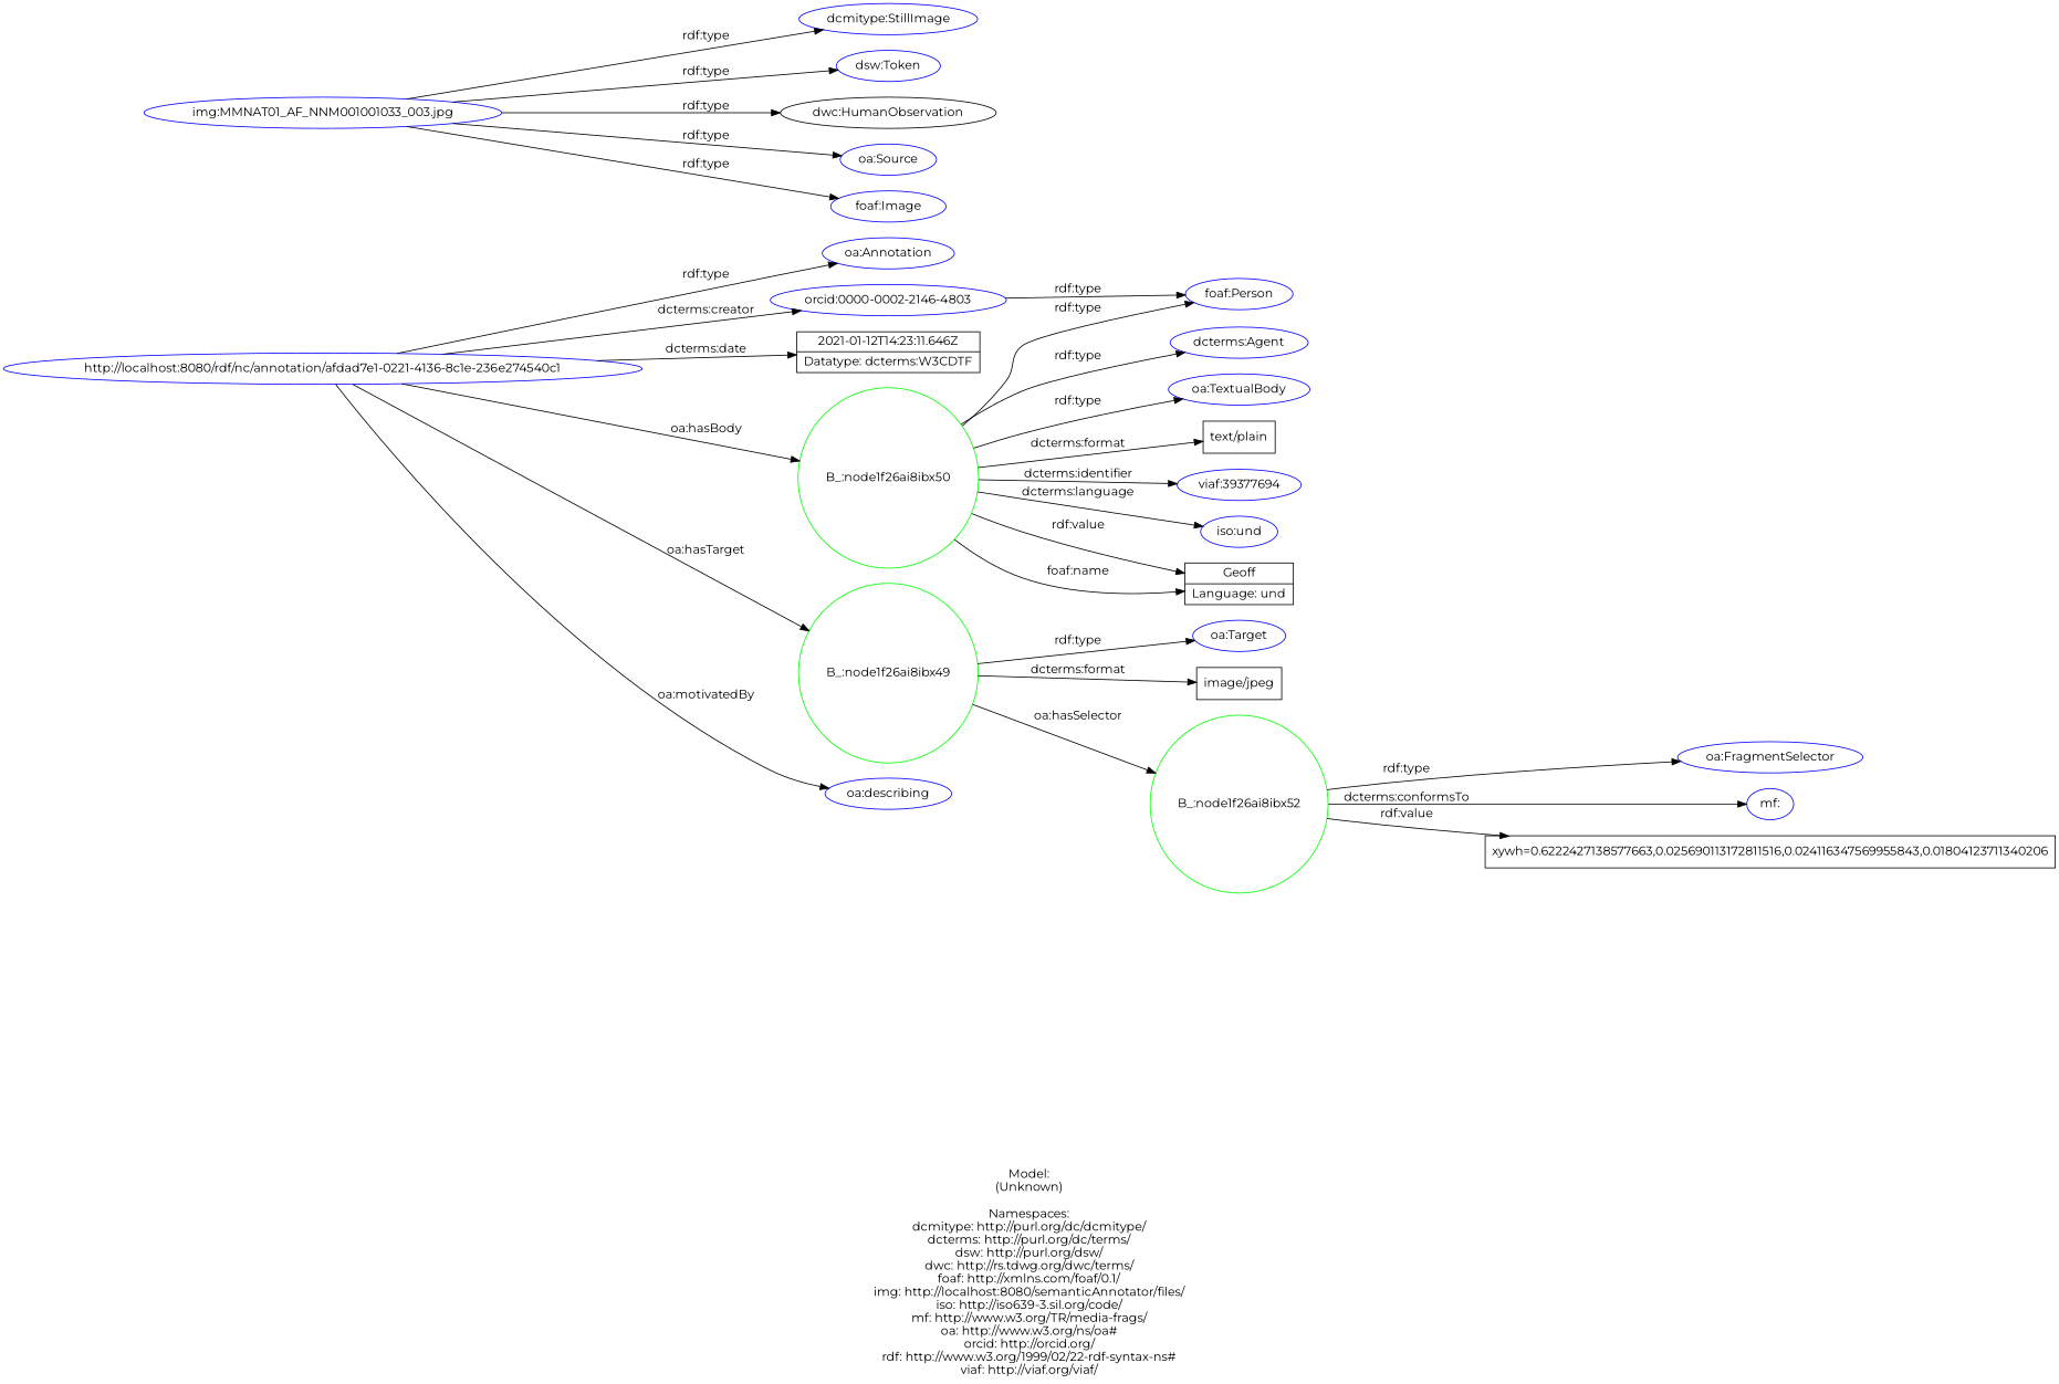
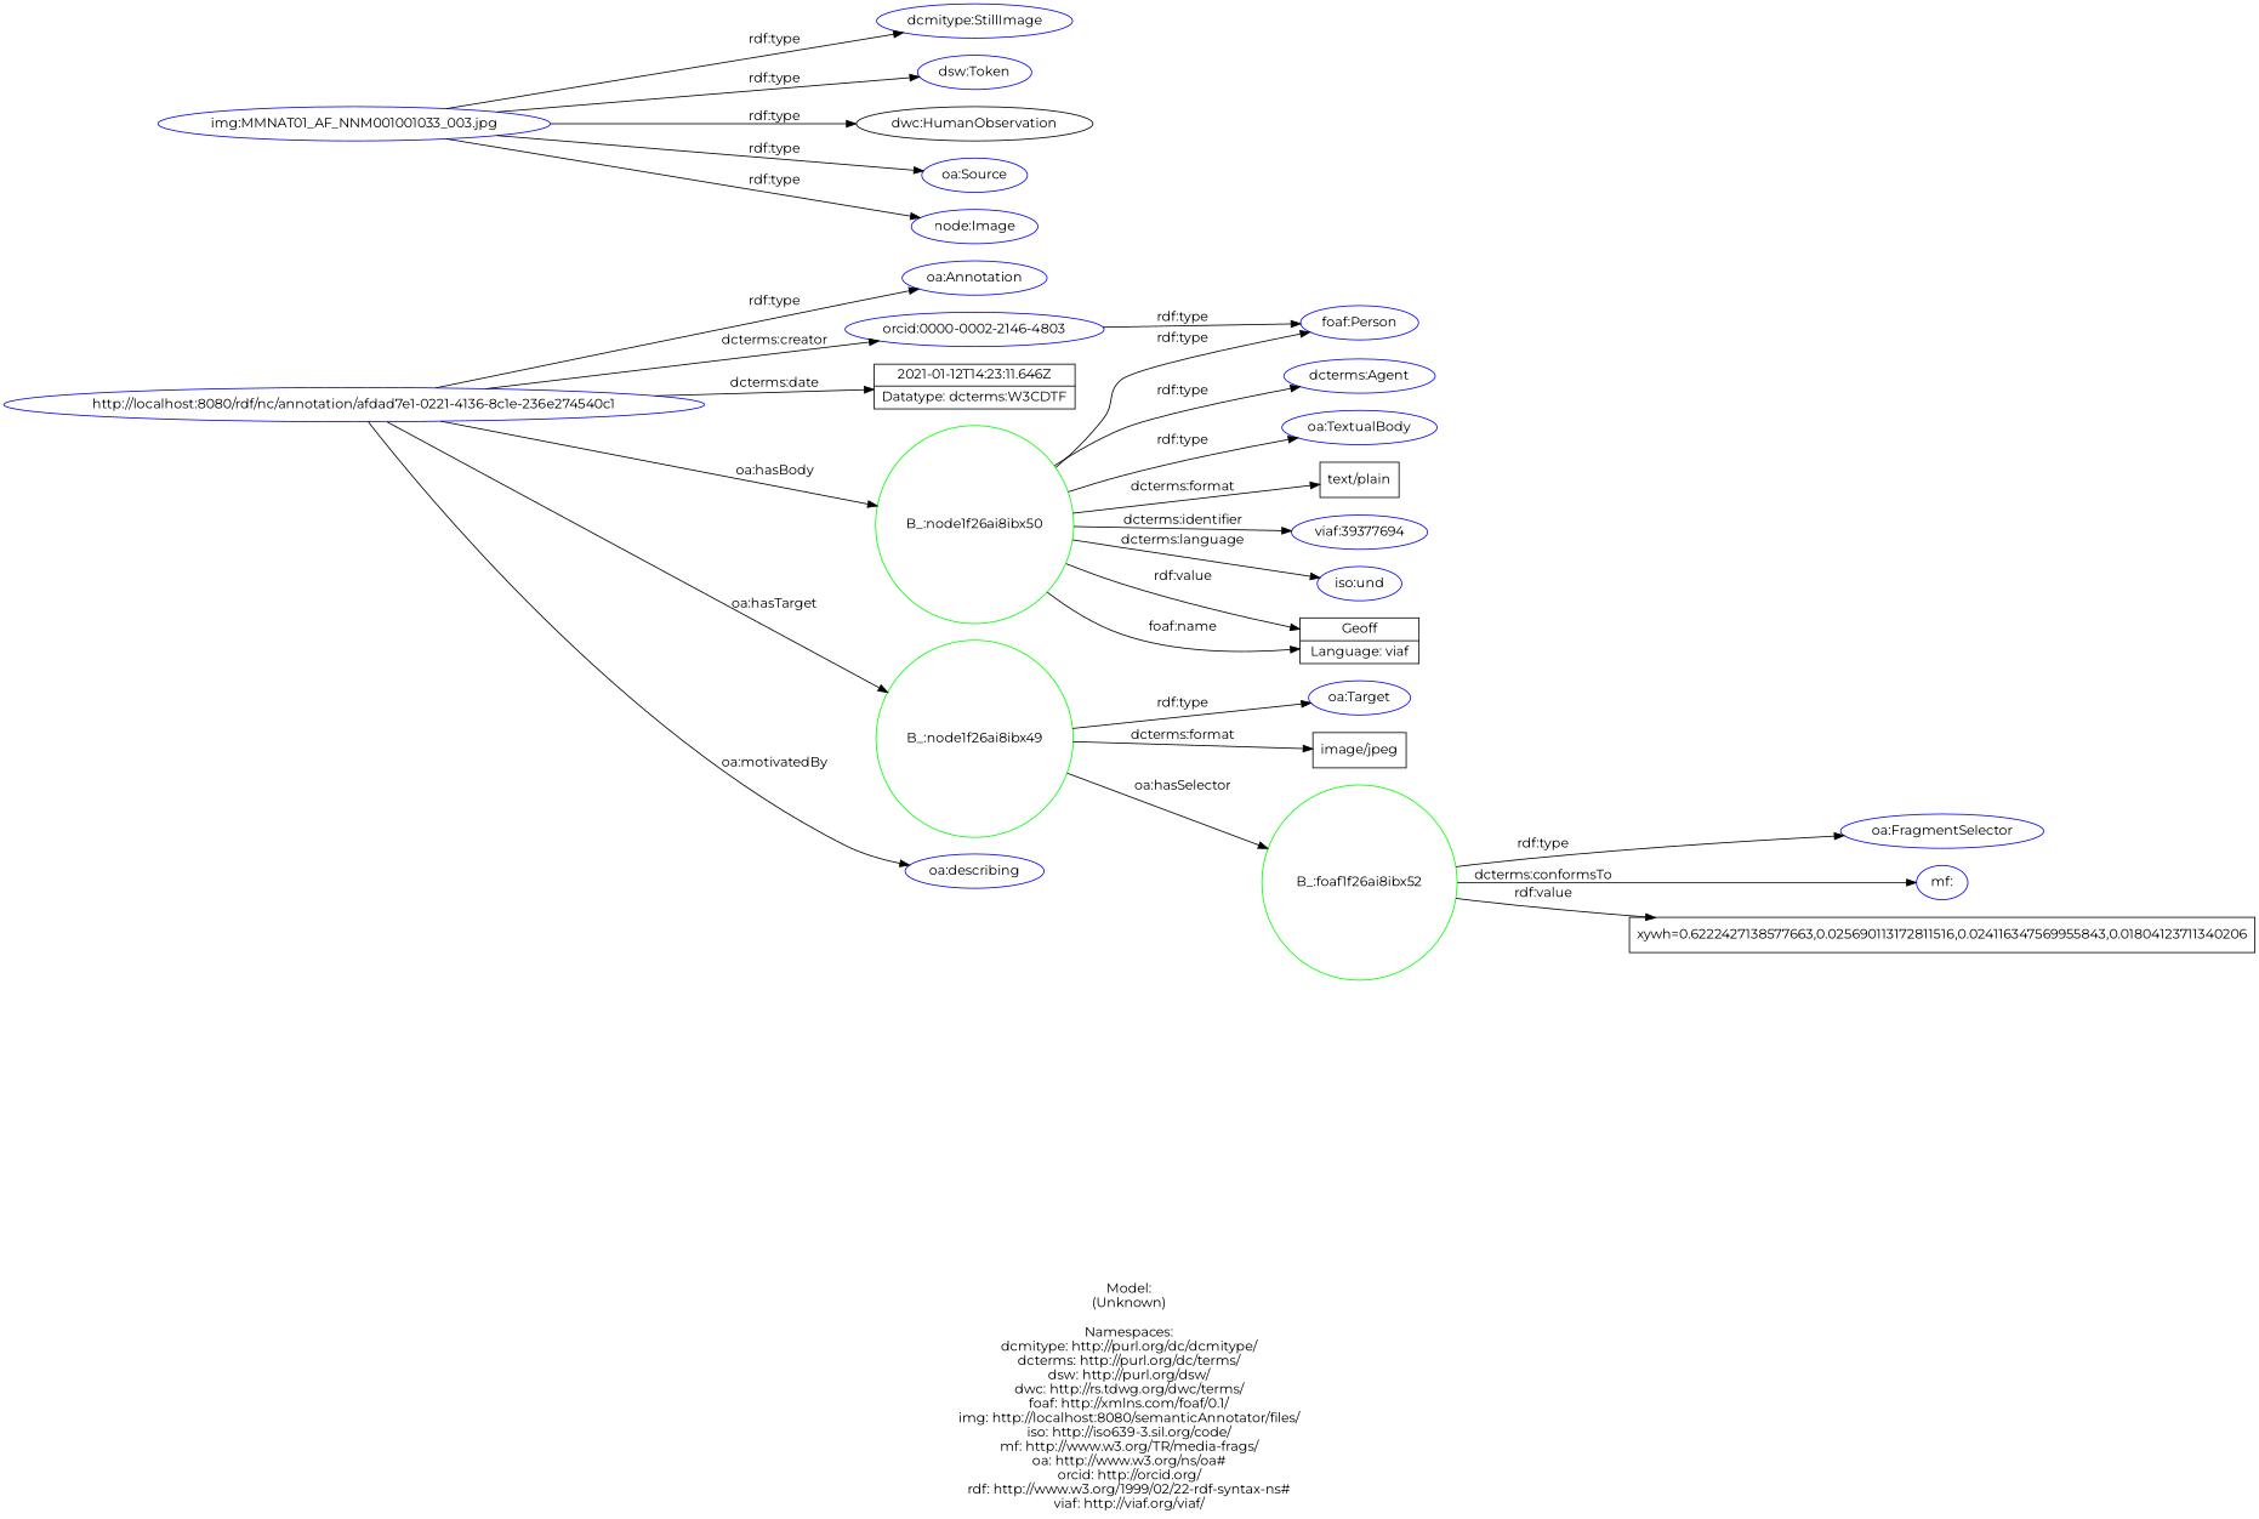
  digraph {
    fontname=Montserrat
    label="\n\nModel:\n(Unknown)\n\nNamespaces:\ndcmitype: http://purl.org/dc/dcmitype/\ndcterms: http://purl.org/dc/terms/\ndsw: http://purl.org/dsw/\ndwc: http://rs.tdwg.org/dwc/terms/\nfoaf: http://xmlns.com/foaf/0.1/\nimg: http://localhost:8080/semanticAnnotator/files/\niso: http://iso639-3.sil.org/code/\nmf: http://www.w3.org/TR/media-frags/\noa: http://www.w3.org/ns/oa#\norcid: http://orcid.org/\nrdf: http://www.w3.org/1999/02/22-rdf-syntax-ns#\nviaf: http://viaf.org/viaf/\n"
    rankdir=LR
    node [color=blue fontname=Montserrat shape=ellipse]
    edge [fontname=Montserrat]
    n1 [label="http://localhost:8080/rdf/nc/annotation/afdad7e1-0221-4136-8c1e-236e274540c1"]
    n2 [label="oa:Annotation"]
    n3 [label="orcid:0000-0002-2146-4803"]
    n4 [label="2021-01-12T14:23:11.646Z|Datatype: dcterms:W3CDTF" shape=record color=""]
    "B_:node1f26ai8ibx50" [color=green shape=circle]
    "B_:node1f26ai8ibx49" [color=green shape=circle]
    n7 [label="oa:describing"]
    n8 [label="foaf:Person"]
    n9 [label="dcterms:Agent"]
    n10 [label="oa:TextualBody"]
    n11 [label="text/plain" shape=record color=""]
    n12 [label="viaf:39377694"]
    n13 [label="iso:und"]
-   n14 [label="Geoff|Language: und" shape=record color=""]
+   n14 [label="Geoff|Language: viaf" shape=record color=""]
    n15 [label="oa:Target"]
    n16 [label="image/jpeg" shape=record color=""]
-   "B_:node1f26ai8ibx52" [color=green shape=circle]
+   "B_:node1f26ai8ibx52" [color=green shape=circle label="B_:foaf1f26ai8ibx52"]
    n18 [label="oa:FragmentSelector"]
    n19 [label="mf:"]
    n20 [label="xywh=0.6222427138577663,0.025690113172811516,0.024116347569955843,0.01804123711340206" shape=record color=""]
    n21 [label="img:MMNAT01_AF_NNM001001033_003.jpg"]
    n22 [label="dcmitype:StillImage"]
    n23 [label="dsw:Token"]
    n24 [color=black label="dwc:HumanObservation"]
    n25 [label="oa:Source"]
-   n26 [label="foaf:Image"]
+   n26 [label="node:Image"]
    n1 -> n2 [label="rdf:type"]
    n1 -> n3 [label="dcterms:creator"]
    n1 -> n4 [label="dcterms:date"]
    n1 -> "B_:node1f26ai8ibx50" [label="oa:hasBody"]
    n1 -> "B_:node1f26ai8ibx49" [label="oa:hasTarget"]
    n1 -> n7 [label="oa:motivatedBy"]
    n3 -> n8 [label="rdf:type"]
    "B_:node1f26ai8ibx50" -> n8 [label="rdf:type"]
    "B_:node1f26ai8ibx50" -> n9 [label="rdf:type"]
    "B_:node1f26ai8ibx50" -> n10 [label="rdf:type"]
    "B_:node1f26ai8ibx50" -> n11 [label="dcterms:format"]
    "B_:node1f26ai8ibx50" -> n12 [label="dcterms:identifier"]
    "B_:node1f26ai8ibx50" -> n13 [label="dcterms:language"]
    "B_:node1f26ai8ibx50" -> n14 [label="rdf:value"]
    "B_:node1f26ai8ibx50" -> n14 [label="foaf:name"]
    "B_:node1f26ai8ibx49" -> n15 [label="rdf:type"]
    "B_:node1f26ai8ibx49" -> n16 [label="dcterms:format"]
    "B_:node1f26ai8ibx49" -> "B_:node1f26ai8ibx52" [label="oa:hasSelector"]
    "B_:node1f26ai8ibx52" -> n18 [label="rdf:type"]
    "B_:node1f26ai8ibx52" -> n19 [label="dcterms:conformsTo"]
    "B_:node1f26ai8ibx52" -> n20 [label="rdf:value"]
    n21 -> n22 [label="rdf:type"]
    n21 -> n23 [label="rdf:type"]
    n21 -> n24 [label="rdf:type"]
    n21 -> n25 [label="rdf:type"]
    n21 -> n26 [label="rdf:type"]
  }
